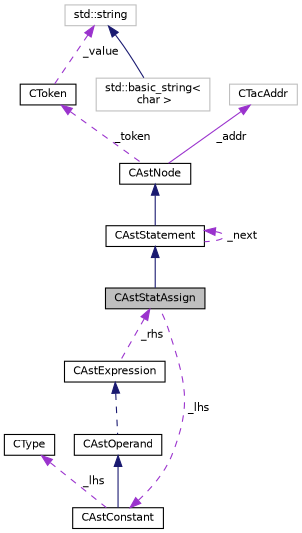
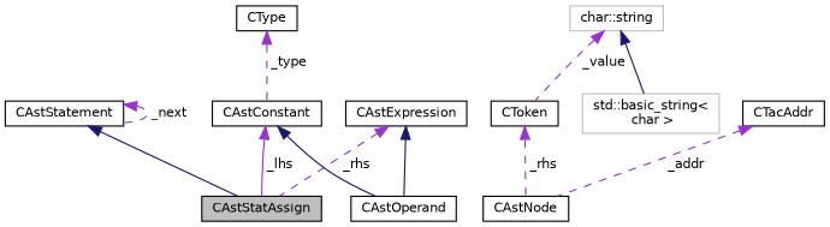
  digraph {
    node [color=black fillcolor=white fontname=Helvetica fontsize=10 shape=record style=filled]
    edge [color=darkorchid3 dir=back fontname=Helvetica fontsize=10 labelfontname=Helvetica labelfontsize=10 style=dashed]
    n1 [fillcolor=grey75 fontcolor=black height=0.2 label=CAstStatAssign width=0.4]
    n2 [height=0.2 label=CAstStatement width=0.4]
    n3 [height=0.2 label=CAstNode width=0.4]
    n4 [height=0.2 label=CAstExpression width=0.4]
    n5 [height=0.2 label=CAstOperand width=0.4]
    n6 [height=0.2 label=CToken width=0.4]
-   n7 [color=grey75 height=0.2 label="std::string" width=0.4]
+   n7 [color=grey75 height=0.2 label="char::string" width=0.4]
    n8 [color=grey75 height=0.2 label="std::basic_string\<\l char \>" width=0.4]
-   n9 [color=grey75 height=0.2 label=CTacAddr width=0.4]
+   n9 [height=0.2 label=CTacAddr width=0.4]
    n10 [height=0.2 label=CAstConstant width=0.4]
    n11 [height=0.2 label=CType width=0.4]
    n2 -> n1 [color=midnightblue style=solid]
    n2 -> n2 [label=" _next"]
-   n3 -> n2 [color=midnightblue style=solid]
-   n1 -> n4 [label=" _rhs"]
-   n4 -> n5 [color=midnightblue]
-   n5 -> n10 [color=midnightblue style=solid]
-   n6 -> n3 [label=" _token"]
+   n4 -> n1 [label=" _rhs"]
+   n4 -> n5 [color=midnightblue style=solid]
+   n10 -> n5 [color=midnightblue style=solid]
+   n6 -> n3 [label=" _rhs"]
    n7 -> n6 [label=" _value"]
    n7 -> n8 [color=midnightblue style=solid]
-   n9 -> n3 [label=" _addr" style=solid]
-   n10 -> n1 [label=" _lhs"]
-   n11 -> n10 [label=" _lhs"]
+   n9 -> n3 [label=" _addr"]
+   n10 -> n1 [label=" _lhs" style=solid]
+   n11 -> n10 [label=" _type"]
  }
